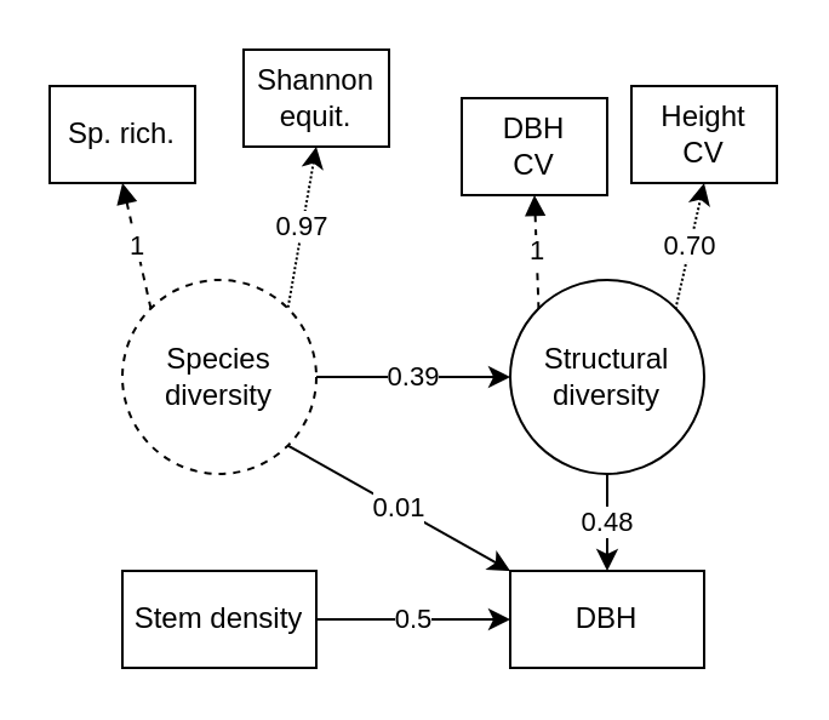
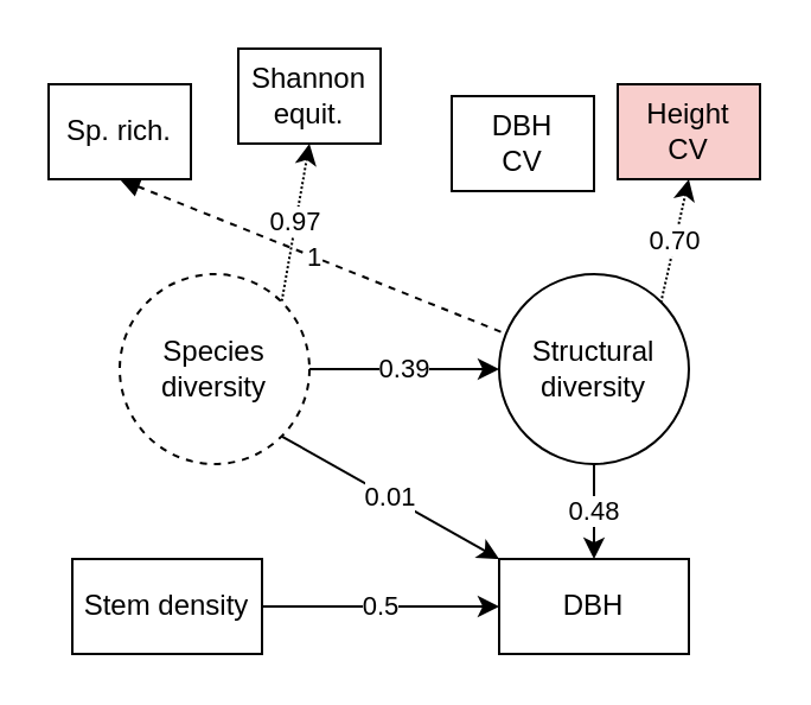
  <mxCell id="0" />
  <mxCell id="1" parent="0" />
  <mxCell id="2" value="DBH" style="rounded=1;whiteSpace=wrap;html=1;fontSize=12;glass=0;strokeWidth=1;shadow=0;arcSize=0;align=center;fontStyle=0" parent="1" vertex="1"><mxGeometry x="210" y="235" width="80" height="40" as="geometry" /></mxCell>
  <mxCell id="3" value="0.5" style="edgeStyle=orthogonalEdgeStyle;rounded=0;orthogonalLoop=1;jettySize=auto;html=1;" parent="1" source="4" target="2" edge="1"><mxGeometry relative="1" as="geometry" /></mxCell>
- <mxCell id="4" value="Stem density" style="rounded=1;whiteSpace=wrap;html=1;fontSize=12;glass=0;strokeWidth=1;shadow=0;arcSize=0;align=center;fontStyle=0" parent="1" vertex="1"><mxGeometry x="50" y="235" width="80" height="40" as="geometry" /></mxCell>
+ <mxCell id="4" value="Stem density" style="rounded=1;whiteSpace=wrap;html=1;fontSize=12;glass=0;strokeWidth=1;shadow=0;arcSize=0;align=center;fontStyle=0" parent="1" vertex="1"><mxGeometry x="30" y="235" width="80" height="40" as="geometry" /></mxCell>
  <mxCell id="5" value="0.01" style="rounded=0;orthogonalLoop=1;jettySize=auto;html=1;exitX=1;exitY=1;exitDx=0;exitDy=0;entryX=0;entryY=0;entryDx=0;entryDy=0;" parent="1" source="7" target="2" edge="1"><mxGeometry relative="1" as="geometry" /></mxCell>
  <mxCell id="6" value="0.39" style="edgeStyle=none;rounded=0;orthogonalLoop=1;jettySize=auto;html=1;exitX=1;exitY=0.5;exitDx=0;exitDy=0;entryX=0;entryY=0.5;entryDx=0;entryDy=0;" parent="1" source="7" target="9" edge="1"><mxGeometry relative="1" as="geometry" /></mxCell>
  <mxCell id="7" value="Species&lt;br&gt;diversity" style="ellipse;whiteSpace=wrap;html=1;aspect=fixed;dashed=1;" parent="1" vertex="1"><mxGeometry x="50" y="115" width="80" height="80" as="geometry" /></mxCell>
  <mxCell id="8" value="0.48" style="edgeStyle=orthogonalEdgeStyle;rounded=0;orthogonalLoop=1;jettySize=auto;html=1;" parent="1" source="9" target="2" edge="1"><mxGeometry relative="1" as="geometry" /></mxCell>
  <mxCell id="9" value="Structural&lt;br&gt;diversity" style="ellipse;whiteSpace=wrap;html=1;aspect=fixed;" parent="1" vertex="1"><mxGeometry x="210" y="115" width="80" height="80" as="geometry" /></mxCell>
- <mxCell id="10" value="1" style="rounded=0;orthogonalLoop=1;jettySize=auto;html=1;exitX=0.5;exitY=1;exitDx=0;exitDy=0;entryX=0;entryY=0;entryDx=0;entryDy=0;startArrow=block;startFill=1;endArrow=none;endFill=0;dashed=1;strokeWidth=1;" parent="1" source="11" target="7" edge="1"><mxGeometry relative="1" as="geometry" /></mxCell>
+ <mxCell id="10" value="1" style="rounded=0;orthogonalLoop=1;jettySize=auto;html=1;exitX=0.5;exitY=1;exitDx=0;exitDy=0;startArrow=block;startFill=1;endArrow=none;endFill=0;dashed=1;strokeWidth=1;" parent="1" source="11" target="9" edge="1"><mxGeometry relative="1" as="geometry" /></mxCell>
  <mxCell id="11" value="Sp. rich." style="rounded=1;whiteSpace=wrap;html=1;fontSize=12;glass=0;strokeWidth=1;shadow=0;arcSize=0;align=center;fontStyle=0" parent="1" vertex="1"><mxGeometry x="20" y="35" width="60" height="40" as="geometry" /></mxCell>
  <mxCell id="12" value="0.97" style="rounded=0;orthogonalLoop=1;jettySize=auto;html=1;exitX=0.5;exitY=1;exitDx=0;exitDy=0;entryX=1;entryY=0;entryDx=0;entryDy=0;startArrow=classic;startFill=1;endArrow=none;endFill=0;dashed=1;dashPattern=1 1;" parent="1" source="13" target="7" edge="1"><mxGeometry relative="1" as="geometry" /></mxCell>
  <mxCell id="13" value="Shannon equit." style="rounded=1;whiteSpace=wrap;html=1;fontSize=12;glass=0;strokeWidth=1;shadow=0;arcSize=0;align=center;fontStyle=0" parent="1" vertex="1"><mxGeometry x="100" y="20" width="60" height="40" as="geometry" /></mxCell>
- <mxCell id="14" value="1" style="rounded=0;orthogonalLoop=1;jettySize=auto;html=1;exitX=0.5;exitY=1;exitDx=0;exitDy=0;entryX=0;entryY=0;entryDx=0;entryDy=0;startArrow=block;startFill=1;endArrow=none;endFill=0;dashed=1;strokeWidth=1;" parent="1" source="15" target="9" edge="1"><mxGeometry relative="1" as="geometry" /></mxCell>
  <mxCell id="15" value="DBH&lt;br&gt;CV" style="rounded=1;whiteSpace=wrap;html=1;fontSize=12;glass=0;strokeWidth=1;shadow=0;arcSize=0;align=center;fontStyle=0" parent="1" vertex="1"><mxGeometry x="190" y="40" width="60" height="40" as="geometry" /></mxCell>
  <mxCell id="16" value="0.70" style="rounded=0;orthogonalLoop=1;jettySize=auto;html=1;exitX=0.5;exitY=1;exitDx=0;exitDy=0;entryX=1;entryY=0;entryDx=0;entryDy=0;startArrow=classic;startFill=1;endArrow=none;endFill=0;dashed=1;dashPattern=1 1;" parent="1" source="17" target="9" edge="1"><mxGeometry relative="1" as="geometry" /></mxCell>
- <mxCell id="17" value="Height&lt;br&gt;CV" style="rounded=1;whiteSpace=wrap;html=1;fontSize=12;glass=0;strokeWidth=1;shadow=0;arcSize=0;align=center;fontStyle=0" parent="1" vertex="1"><mxGeometry x="260" y="35" width="60" height="40" as="geometry" /></mxCell>
+ <mxCell id="17" value="Height&lt;br&gt;CV" style="rounded=1;whiteSpace=wrap;html=1;fontSize=12;glass=0;strokeWidth=1;shadow=0;arcSize=0;align=center;fontStyle=0;fillColor=#f8cecc;" parent="1" vertex="1"><mxGeometry x="260" y="35" width="60" height="40" as="geometry" /></mxCell>
